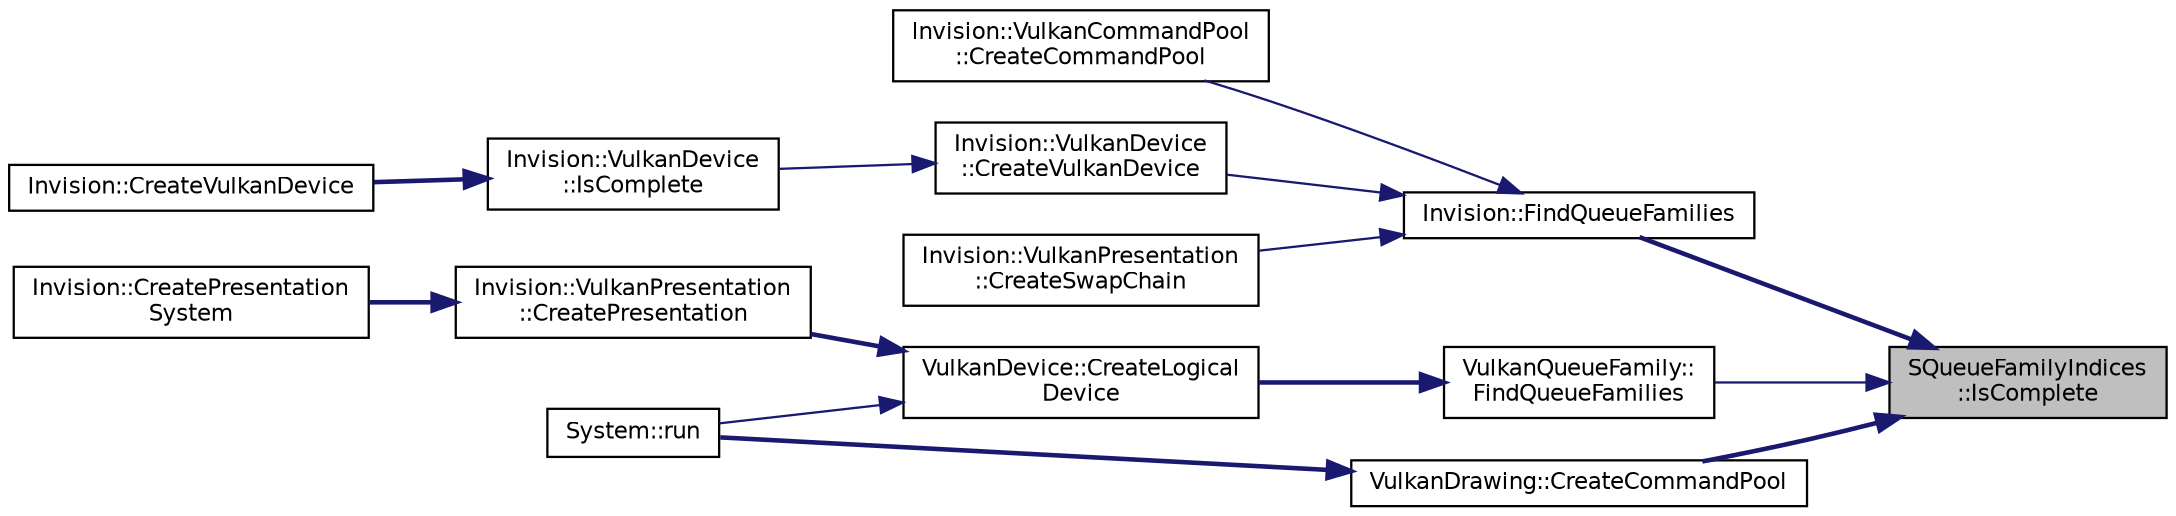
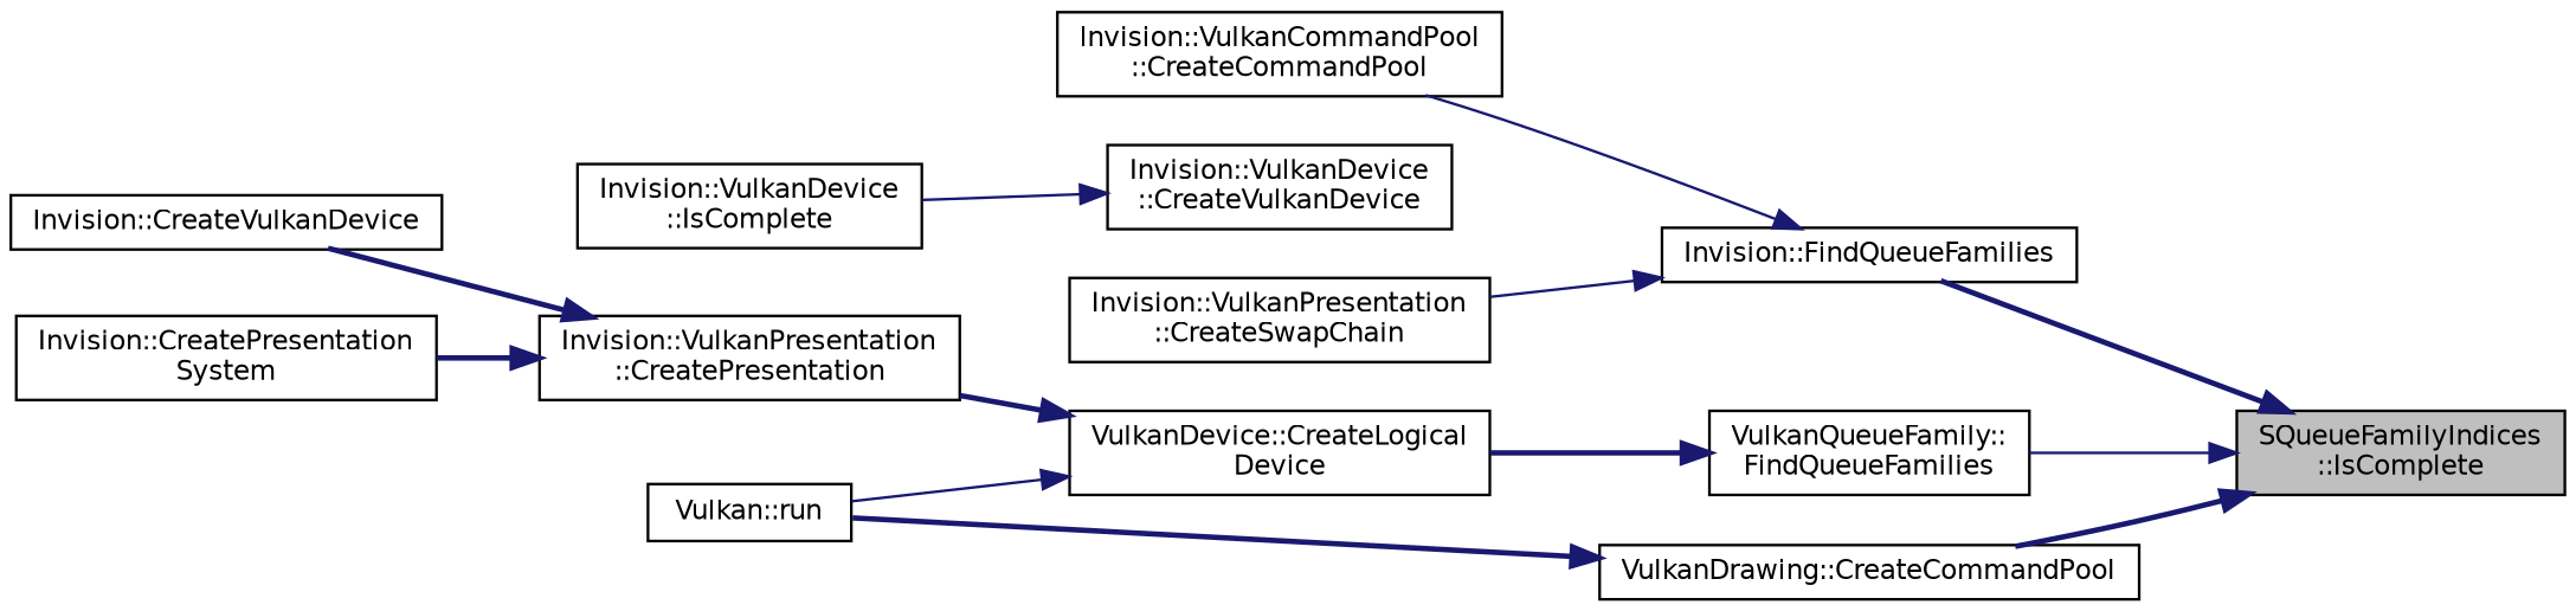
  digraph {
    rankdir=RL
    node [color=black fillcolor=white fontname=Helvetica fontsize=10 shape=record style=filled]
    edge [color=midnightblue dir=back fontname=Helvetica fontsize=10 labelfontname=Helvetica labelfontsize=10 style=bold]
    n1 [fillcolor=grey75 fontcolor=black height=0.2 label="SQueueFamilyIndices\l::IsComplete" width=0.4]
    n2 [height=0.2 label="Invision::FindQueueFamilies" width=0.4]
    n3 [height=0.2 label="VulkanQueueFamily::\lFindQueueFamilies" width=0.4]
    n4 [height=0.2 label="VulkanDrawing::CreateCommandPool" width=0.4]
    n5 [height=0.2 label="Invision::VulkanCommandPool\l::CreateCommandPool" width=0.4]
    n6 [height=0.2 label="Invision::VulkanDevice\l::CreateVulkanDevice" width=0.4]
    n7 [height=0.2 label="Invision::VulkanPresentation\l::CreateSwapChain" width=0.4]
    n8 [height=0.2 label="VulkanDevice::CreateLogical\lDevice" width=0.4]
    n9 [height=0.2 label="Invision::VulkanDevice\l::IsComplete" width=0.4]
    n10 [height=0.2 label="Invision::CreateVulkanDevice" width=0.4]
    n11 [height=0.2 label="Invision::VulkanPresentation\l::CreatePresentation" width=0.4]
    n12 [height=0.2 label="Invision::CreatePresentation\lSystem" width=0.4]
-   n13 [height=0.2 label="System::run" width=0.4]
+   n13 [height=0.2 label="Vulkan::run" width=0.4]
    n1 -> n2
    n1 -> n3 [style=solid]
    n1 -> n4
    n2 -> n5 [style=solid]
-   n2 -> n6 [style=solid]
    n2 -> n7 [style=solid]
    n3 -> n8
    n4 -> n13
    n6 -> n9 [style=solid]
    n8 -> n11
    n8 -> n13 [style=solid]
-   n9 -> n10
+   n11 -> n10
    n11 -> n12
  }
